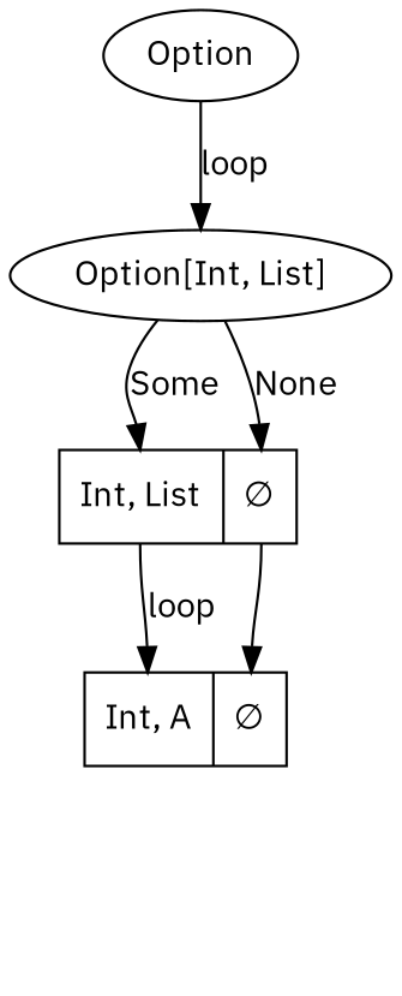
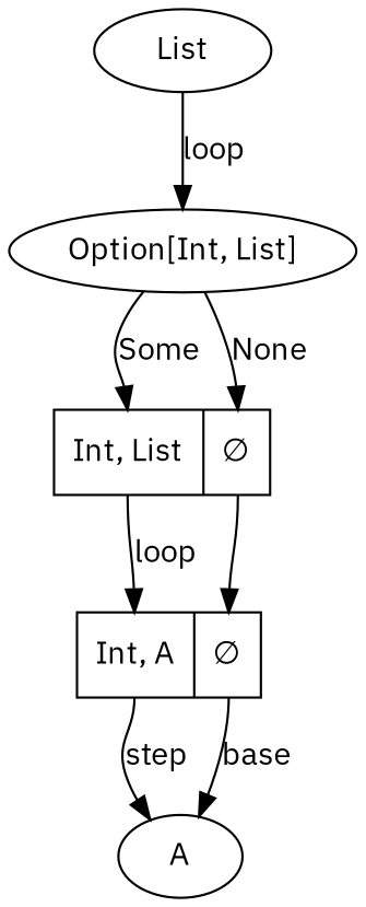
  digraph {
    fontname="IBM Plex Sans"
    node [fontname="IBM Plex Sans"]
    edge [fontname="IBM Plex Sans"]
    n1 [label="<cons> Int, List| <nil> ∅" shape=record]
    n2 [label="<cons> Int, A| <nil> ∅" shape=record]
+   A
    n4 [label="Option[Int, List]"]
-   List [label=Option]
+   List
    n1 -> n2 [headport=cons label=loop tailport=cons]
    n1 -> n2 [headport=nil tailport=nil]
+   n2 -> A [label=step tailport=cons]
+   n2 -> A [label=base tailport=nil]
    n4 -> n1 [headport=cons label=Some]
    n4 -> n1 [headport=nil label=None]
    List -> n4 [label=loop]
  }
